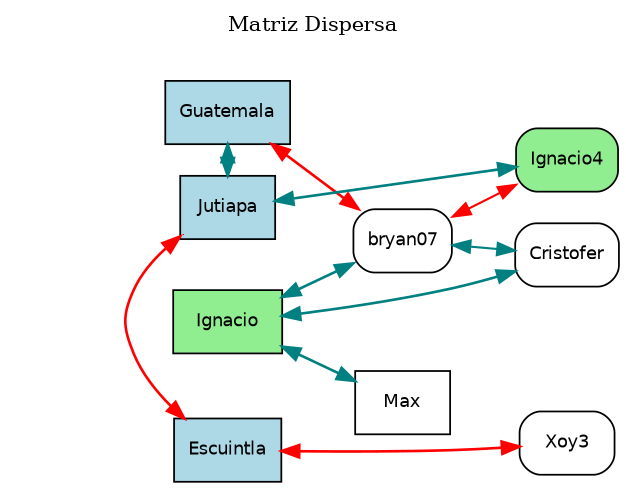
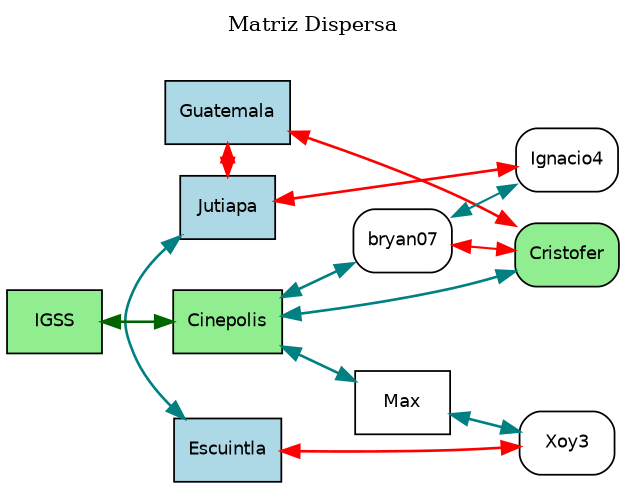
  digraph {
    fontcolor=black
    fontsize=12
    label="Matriz Dispersa"
    labelloc=t
    rankdir=LR
    node [fillcolor=white fontcolor=black fontname=Helvetica fontsize=10 shape=box style=filled]
    edge [color=teal dir=both penwidth=1.5]
    n1 [fillcolor=lightblue label=Guatemala]
    n2 [fillcolor=lightblue label=Jutiapa]
    n3 [fillcolor=lightblue label=Escuintla]
    n4 [label=bryan07 style="rounded,filled"]
-   n5 [fillcolor=lightgreen label=Ignacio4 style="rounded,filled"]
+   n5 [label=Ignacio4 style="rounded,filled"]
    n6 [label=Xoy3 style="rounded,filled"]
-   n7 [label=Cristofer style="rounded,filled"]
-   n9 [fillcolor=lightgreen label=Ignacio]
+   n7 [fillcolor=lightgreen label=Cristofer style="rounded,filled"]
+   n8 [fillcolor=lightgreen label=IGSS]
+   n9 [fillcolor=lightgreen label=Cinepolis]
    n10 [label=Max]
    subgraph sub_1 {
      rank=same
      n1
      n2
      n3
    }
-   n1 -> n2
-   n1 -> n4 [color=red]
-   n2 -> n3 [color=red]
-   n2 -> n5
+   n1 -> n2 [color=red]
+   n1 -> n7 [color=red]
+   n2 -> n3
+   n2 -> n5 [color=red]
    n3 -> n6 [color=red]
-   n4 -> n5 [color=red penwidth=1.2]
-   n4 -> n7 [penwidth=1.2]
+   n4 -> n5 [penwidth=1.2]
+   n4 -> n7 [color=red penwidth=1.2]
+   n8 -> n9 [color=darkgreen]
    n9 -> n4
    n9 -> n7
    n9 -> n10
+   n10 -> n6
  }
